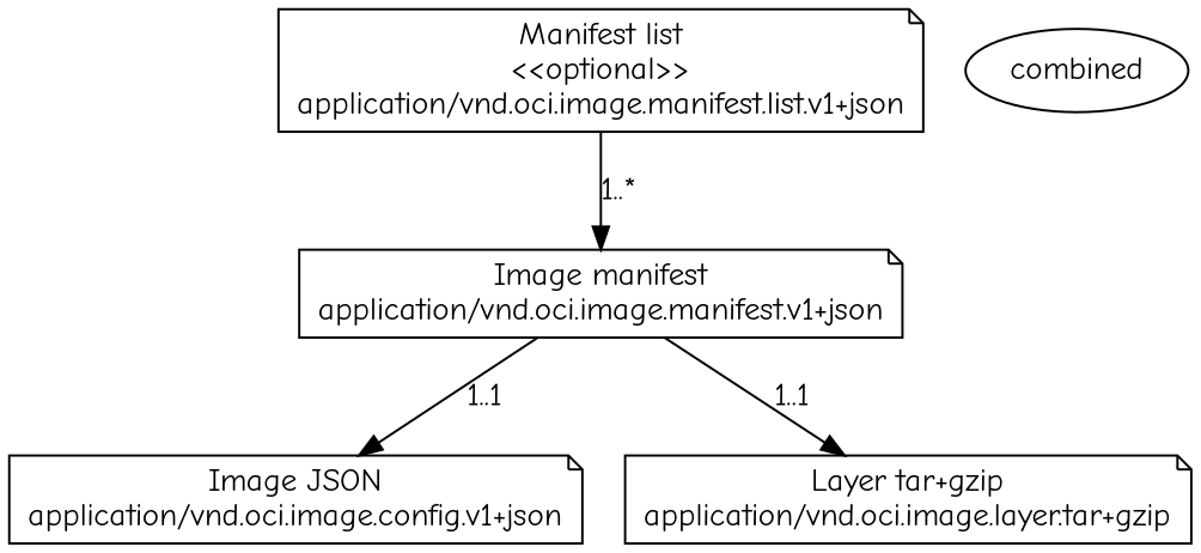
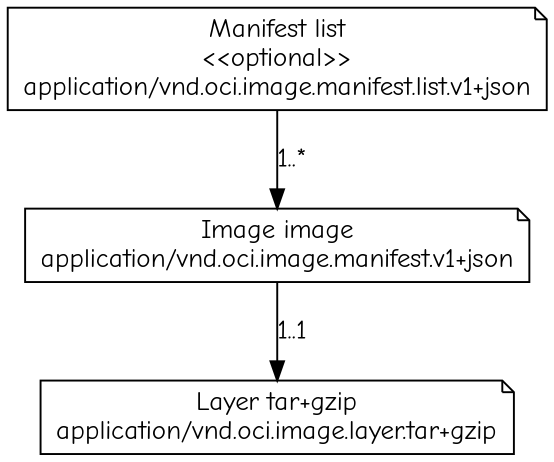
  digraph {
    fontname="Comic Neue"
    node [fontname="Comic Neue" shape=note]
    edge [fontname="Comic Neue"]
    n1 [label="Manifest list\n<<optional>>\napplication/vnd.oci.image.manifest.list.v1+json"]
-   n2 [label="Image manifest\napplication/vnd.oci.image.manifest.v1+json"]
-   n3 [label="Image JSON\napplication/vnd.oci.image.config.v1+json"]
+   n2 [label="Image image\napplication/vnd.oci.image.manifest.v1+json"]
    n4 [label="Layer tar+gzip\napplication/vnd.oci.image.layer.tar+gzip"]
-   combined [shape=""]
    n1 -> n2 [label="1..*"]
-   n2 -> n3 [label="1..1"]
    n2 -> n4 [label="1..1"]
  }
